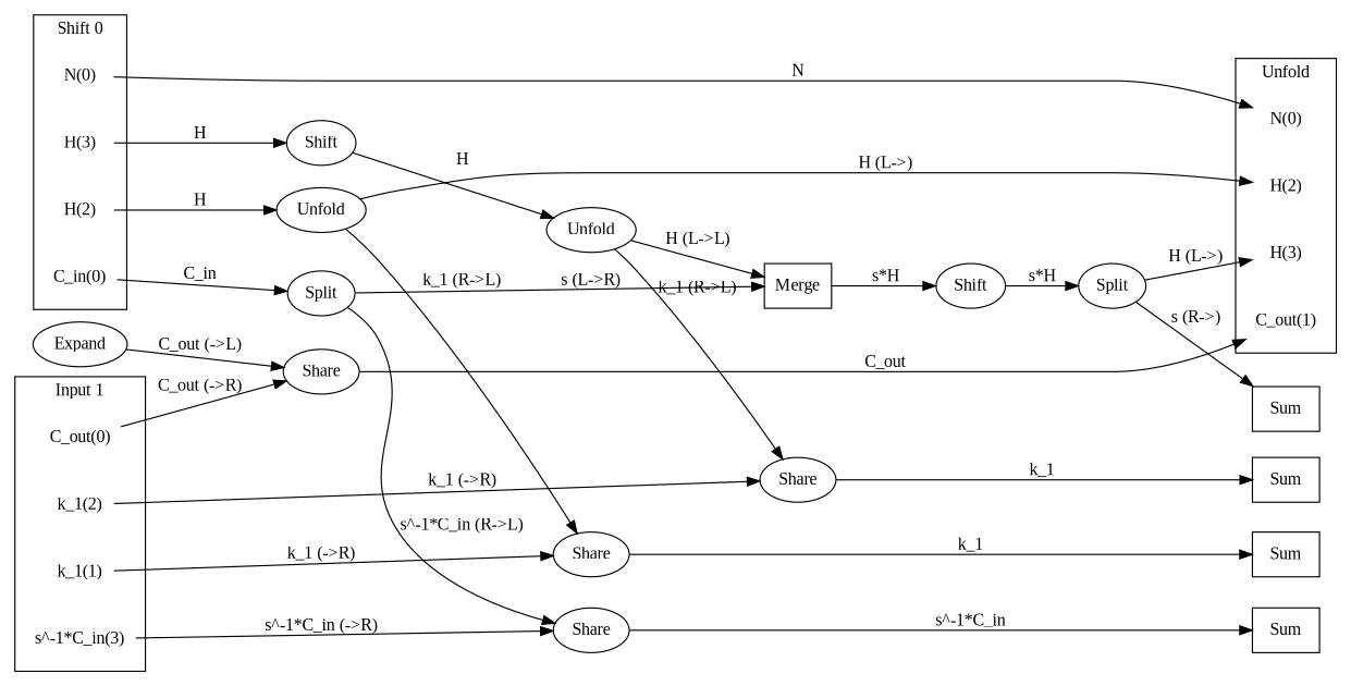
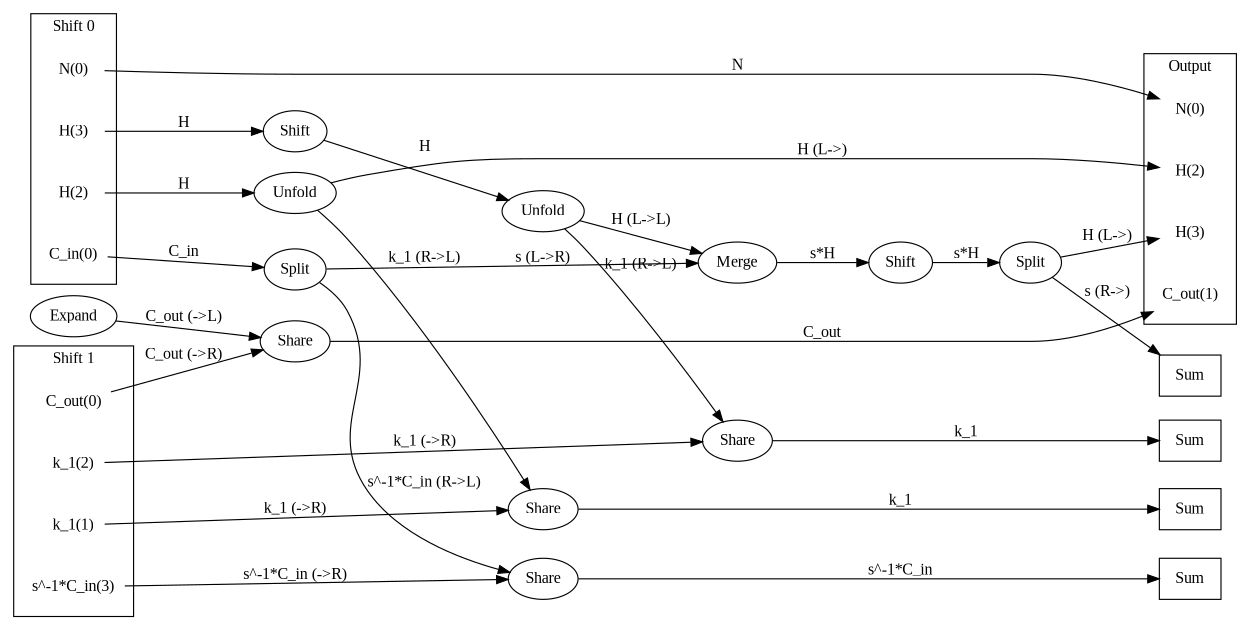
  digraph {
    fontname="Liberation Serif"
    newrank=true
    rankdir=LR
    node [fontname="Liberation Serif"]
    edge [fontname="Liberation Serif"]
    n1 [label=Sum shape=box]
    n2 [label=Sum shape=box]
    n3 [label=Sum shape=box]
    n4 [label=Sum shape=box]
    n5 [label="N(0)" shape=none]
    n6 [label="C_out(1)" shape=none]
    n7 [label="H(2)" shape=none]
    n8 [label="H(3)" shape=none]
    n9 [label="N(0)" shape=none]
    n10 [label="C_in(0)" shape=none]
    n11 [label="H(2)" shape=none]
    n12 [label="H(3)" shape=none]
    n13 [label="C_out(0)" shape=none]
    n14 [label="k_1(1)" shape=none]
    n15 [label="k_1(2)" shape=none]
    n16 [label="s^-1*C_in(3)" shape=none]
    n17 [label=Split]
    n18 [label=Unfold]
    n19 [label=Shift]
    n20 [label=Share]
    n21 [label=Share]
    n22 [label=Share]
    n23 [label=Share]
-   n24 [label=Merge shape=box]
+   n24 [label=Merge]
    n25 [label=Shift]
    n26 [label=Unfold]
    n27 [label=Split]
    n28 [label=Expand]
    subgraph sub_1 {
      rank=same
      n1
      n2
      n3
      n4
      n5
      n6
      n7
      n8
    }
    subgraph sub_2 {
      rank=same
      n9
      n10
      n11
      n12
      n13
      n14
      n15
      n16
    }
    subgraph cluster_3 {
-     label=Unfold
+     label=Output
      n5
      n6
      n7
      n8
    }
    subgraph cluster_4 {
      label="Shift 0"
      n9
      n10
      n11
      n12
    }
    subgraph cluster_5 {
-     label="Input 1"
+     label="Shift 1"
      n13
      n14
      n15
      n16
    }
    n9 -> n5 [label=N]
    n10 -> n17 [label=C_in]
    n11 -> n18 [label=H]
    n12 -> n19 [label=H]
    n13 -> n20 [label="C_out (->R)"]
    n14 -> n21 [label="k_1 (->R)"]
    n15 -> n22 [label="k_1 (->R)"]
    n16 -> n23 [label="s^-1*C_in (->R)"]
    n17 -> n23 [label="s^-1*C_in (R->L)"]
    n17 -> n24 [label="s (L->R)"]
    n18 -> n7 [label="H (L->)"]
    n18 -> n21 [label="k_1 (R->L)"]
    n19 -> n26 [label=H]
    n20 -> n6 [label=C_out]
    n21 -> n2 [label=k_1]
    n22 -> n3 [label=k_1]
    n23 -> n4 [label="s^-1*C_in"]
    n24 -> n25 [label="s*H"]
    n25 -> n27 [label="s*H"]
    n26 -> n22 [label="k_1 (R->L)"]
    n26 -> n24 [label="H (L->L)"]
    n27 -> n1 [label="s (R->)"]
    n27 -> n8 [label="H (L->)"]
    n28 -> n20 [label="C_out (->L)"]
  }
